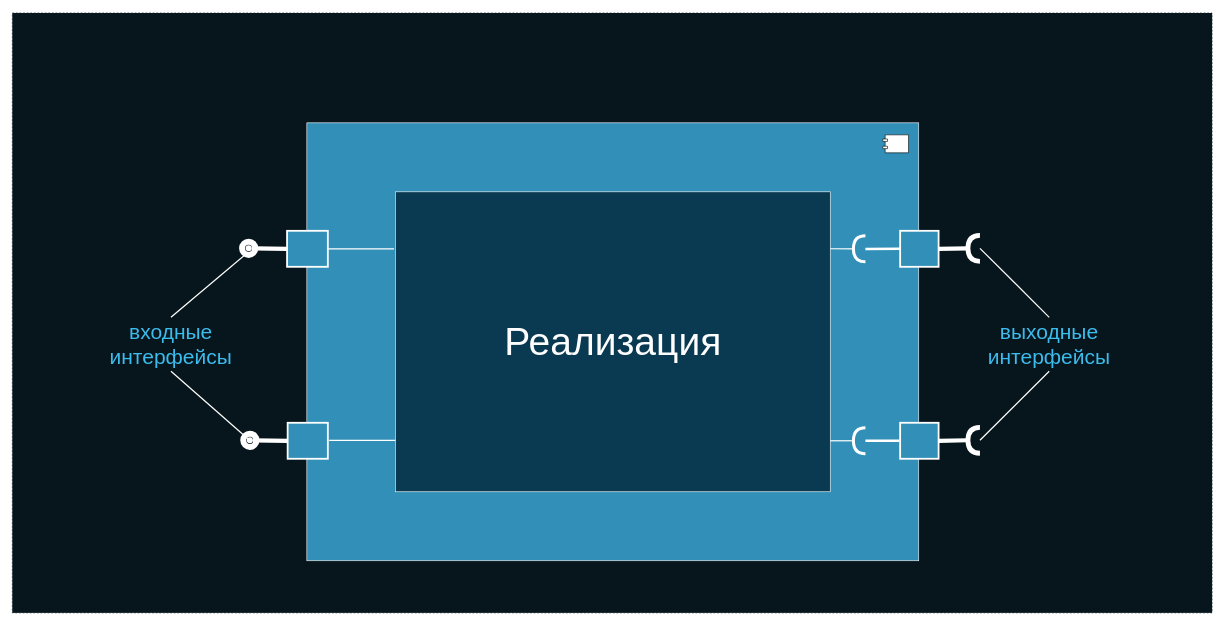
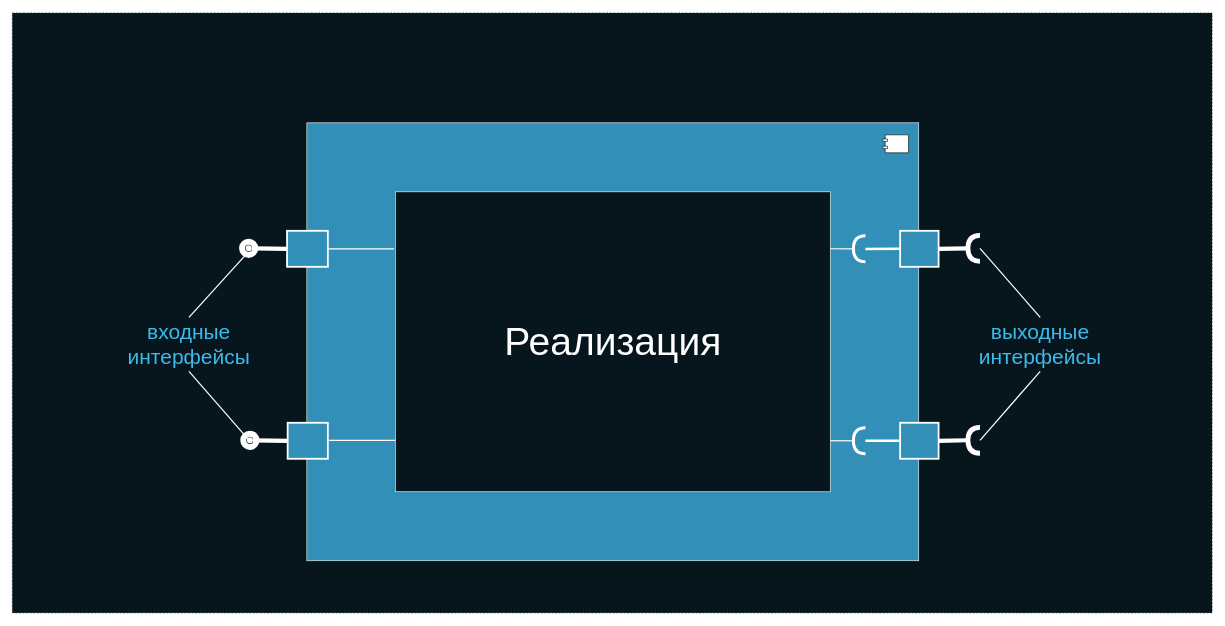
  <mxCell id="0" />
  <mxCell id="1" parent="0" />
  <mxCell id="2" value="rusfinancebank.ru" style="rounded=0;whiteSpace=wrap;html=1;fillColor=#07161C;fontSize=30;fontColor=#FFFFFF;strokeColor=#0C242E;dashed=1;" parent="1" vertex="1"><mxGeometry x="20" y="20.88" width="2000" height="1000" as="geometry" /></mxCell>
  <mxCell id="3" value="" style="rounded=0;orthogonalLoop=1;jettySize=auto;html=1;endArrow=none;endFill=0;fontSize=40;fontColor=#FFFFFF;strokeColor=#FFFFFF;strokeWidth=7;exitX=0;exitY=0.5;exitDx=0;exitDy=0;" parent="1" source="35" target="4" edge="1"><mxGeometry relative="1" as="geometry"><mxPoint x="221" y="569" as="sourcePoint" /><mxPoint x="391" y="569" as="targetPoint" /></mxGeometry></mxCell>
  <mxCell id="4" value="" style="ellipse;whiteSpace=wrap;html=1;fontFamily=Helvetica;fontSize=12;fontColor=#FFFFFF;align=center;strokeColor=#FFFFFF;fillColor=#ffffff;points=[];aspect=fixed;resizable=0;strokeWidth=22;" parent="1" vertex="1"><mxGeometry x="409" y="408.17" width="10" height="10" as="geometry" /></mxCell>
- <mxCell id="5" value="входные&lt;br style=&quot;font-size: 35px&quot;&gt;интерфейсы" style="text;html=1;strokeColor=none;fillColor=none;align=center;verticalAlign=middle;whiteSpace=wrap;rounded=0;fontSize=35;fontColor=#3CBBED;" parent="1" vertex="1"><mxGeometry x="170" y="528.17" width="229" height="90" as="geometry" /></mxCell>
+ <mxCell id="5" value="входные&lt;br style=&quot;font-size: 35px&quot;&gt;интерфейсы" style="text;html=1;strokeColor=none;fillColor=none;align=center;verticalAlign=middle;whiteSpace=wrap;rounded=0;fontSize=35;fontColor=#3CBBED;" parent="1" vertex="1"><mxGeometry x="200" y="528.17" width="229" height="90" as="geometry" /></mxCell>
  <mxCell id="6" value="" style="endArrow=none;html=1;strokeColor=#FFFFFF;strokeWidth=2;fontSize=33;fontColor=#3CBBED;entryX=0.371;entryY=1.186;entryDx=0;entryDy=0;entryPerimeter=0;exitX=0.5;exitY=0;exitDx=0;exitDy=0;" parent="1" source="5" target="4" edge="1"><mxGeometry width="50" height="50" relative="1" as="geometry"><mxPoint x="141" y="484" as="sourcePoint" /><mxPoint x="191" y="434" as="targetPoint" /></mxGeometry></mxCell>
  <mxCell id="7" value="" style="endArrow=none;html=1;strokeColor=#FFFFFF;strokeWidth=2;fontSize=33;fontColor=#3CBBED;entryX=0.214;entryY=0.296;entryDx=0;entryDy=0;entryPerimeter=0;exitX=0.5;exitY=1;exitDx=0;exitDy=0;" parent="1" source="5" target="37" edge="1"><mxGeometry width="50" height="50" relative="1" as="geometry"><mxPoint x="196" y="495.88" as="sourcePoint" /><mxPoint x="410.43" y="686.71" as="targetPoint" /></mxGeometry></mxCell>
- <mxCell id="8" value="выходные&lt;br style=&quot;font-size: 35px&quot;&gt;интерфейсы" style="text;html=1;strokeColor=none;fillColor=none;align=center;verticalAlign=middle;whiteSpace=wrap;rounded=0;fontSize=35;fontColor=#3CBBED;" parent="1" vertex="1"><mxGeometry x="1628" y="528.17" width="241" height="90" as="geometry" /></mxCell>
+ <mxCell id="8" value="выходные&lt;br style=&quot;font-size: 35px&quot;&gt;интерфейсы" style="text;html=1;strokeColor=none;fillColor=none;align=center;verticalAlign=middle;whiteSpace=wrap;rounded=0;fontSize=35;fontColor=#3CBBED;" parent="1" vertex="1"><mxGeometry x="1613" y="528.17" width="241" height="90" as="geometry" /></mxCell>
  <mxCell id="9" value="" style="endArrow=none;html=1;strokeColor=#FFFFFF;strokeWidth=2;fontSize=33;fontColor=#3CBBED;entryX=0;entryY=0.5;entryDx=0;entryDy=0;exitX=0.5;exitY=1;exitDx=0;exitDy=0;entryPerimeter=0;" parent="1" source="8" target="14" edge="1"><mxGeometry width="50" height="50" relative="1" as="geometry"><mxPoint x="266" y="575.88" as="sourcePoint" /><mxPoint x="420.43" y="696.71" as="targetPoint" /></mxGeometry></mxCell>
  <mxCell id="10" value="" style="endArrow=none;html=1;strokeColor=#FFFFFF;strokeWidth=2;fontSize=33;fontColor=#3CBBED;entryX=0;entryY=0.5;entryDx=0;entryDy=0;exitX=0.5;exitY=0;exitDx=0;exitDy=0;entryPerimeter=0;" parent="1" source="8" target="12" edge="1"><mxGeometry width="50" height="50" relative="1" as="geometry"><mxPoint x="1806" y="575.88" as="sourcePoint" /><mxPoint x="1595.703" y="705.668" as="targetPoint" /></mxGeometry></mxCell>
  <mxCell id="11" value="" style="group" parent="1" vertex="1" connectable="0"><mxGeometry x="1613" y="391.5" width="20" height="43.33" as="geometry" /></mxCell>
  <mxCell id="12" value="" style="shape=requiredInterface;html=1;verticalLabelPosition=bottom;strokeColor=#FFFFFF;strokeWidth=8;fontSize=33;fontColor=#3CBBED;rotation=-180;" parent="11" vertex="1"><mxGeometry width="20" height="43.33" as="geometry" /></mxCell>
  <mxCell id="13" value="" style="group" parent="1" vertex="1" connectable="0"><mxGeometry x="1613" y="711.5" width="20" height="43.33" as="geometry" /></mxCell>
  <mxCell id="14" value="" style="shape=requiredInterface;html=1;verticalLabelPosition=bottom;strokeColor=#FFFFFF;strokeWidth=8;fontSize=33;fontColor=#3CBBED;rotation=-180;" parent="13" vertex="1"><mxGeometry width="20" height="43.33" as="geometry" /></mxCell>
  <mxCell id="15" value="" style="rounded=0;orthogonalLoop=1;jettySize=auto;html=1;endArrow=none;endFill=0;fontSize=40;fontColor=#FFFFFF;strokeColor=#FFFFFF;strokeWidth=7;exitX=1;exitY=0.5;exitDx=0;exitDy=0;exitPerimeter=0;entryX=1;entryY=0.5;entryDx=0;entryDy=0;" parent="1" source="14" target="23" edge="1"><mxGeometry relative="1" as="geometry"><mxPoint x="531" y="424.83" as="sourcePoint" /><mxPoint x="1585.703" y="733.998" as="targetPoint" /></mxGeometry></mxCell>
  <mxCell id="16" value="" style="rounded=0;orthogonalLoop=1;jettySize=auto;html=1;endArrow=none;endFill=0;fontSize=40;fontColor=#FFFFFF;strokeColor=#FFFFFF;strokeWidth=4;exitX=0;exitY=0.5;exitDx=0;exitDy=0;" parent="1" edge="1"><mxGeometry relative="1" as="geometry"><mxPoint x="1469.762" y="413.998" as="sourcePoint" /><mxPoint x="1431" y="414.33" as="targetPoint" /></mxGeometry></mxCell>
  <mxCell id="17" value="" style="rounded=0;orthogonalLoop=1;jettySize=auto;html=1;endArrow=none;endFill=0;fontSize=40;fontColor=#FFFFFF;strokeColor=#FFFFFF;strokeWidth=7;exitX=1;exitY=0.5;exitDx=0;exitDy=0;exitPerimeter=0;entryX=1;entryY=0.5;entryDx=0;entryDy=0;" parent="1" source="12" target="22" edge="1"><mxGeometry relative="1" as="geometry"><mxPoint x="521" y="424.83" as="sourcePoint" /><mxPoint x="1585.703" y="413.998" as="targetPoint" /></mxGeometry></mxCell>
  <mxCell id="18" value="" style="group;labelPosition=center;verticalLabelPosition=top;align=center;verticalAlign=bottom;fillColor=none;" parent="1" vertex="1" connectable="0"><mxGeometry x="511" y="204" width="1084.08" height="738.33" as="geometry" /></mxCell>
  <mxCell id="19" value="&lt;p style=&quot;margin: 6px 0px 0px ; text-align: center ; font-size: 64px&quot;&gt;&lt;br&gt;&lt;/p&gt;" style="align=left;overflow=fill;html=1;dropTarget=0;strokeColor=#FFFFFF;fillColor=#3290B8;fontColor=#FFE599;" parent="18" vertex="1"><mxGeometry width="1020" height="730" as="geometry" /></mxCell>
  <mxCell id="20" value="" style="shape=component;jettyWidth=8;jettyHeight=4;" parent="19" vertex="1"><mxGeometry x="1" width="43" height="30" relative="1" as="geometry"><mxPoint x="-60" y="20" as="offset" /></mxGeometry></mxCell>
  <mxCell id="21" value="" style="rounded=0;orthogonalLoop=1;jettySize=auto;html=1;endArrow=none;endFill=0;fontSize=40;fontColor=#FFFFFF;strokeColor=#FFFFFF;strokeWidth=2;entryX=0;entryY=0.25;entryDx=0;entryDy=0;" parent="18" source="35" edge="1"><mxGeometry relative="1" as="geometry"><mxPoint x="10" y="212.5" as="sourcePoint" /><mxPoint y="202.5" as="targetPoint" /></mxGeometry></mxCell>
  <mxCell id="22" value="&lt;span style=&quot;font-family: monospace ; font-size: 0px&quot;&gt;%3CmxGraphModel%3E%3Croot%3E%3CmxCell%20id%3D%220%22%2F%3E%3CmxCell%20id%3D%221%22%20parent%3D%220%22%2F%3E%3CmxCell%20id%3D%222%22%20value%3D%22%22%20style%3D%22rounded%3D0%3BorthogonalLoop%3D1%3BjettySize%3Dauto%3Bhtml%3D1%3BendArrow%3Dnone%3BendFill%3D0%3BfontSize%3D40%3BfontColor%3D%23FFFFFF%3BstrokeColor%3D%23FFFFFF%3BstrokeWidth%3D4%3BexitX%3D0%3BexitY%3D0.5%3BexitDx%3D0%3BexitDy%3D0%3B%22%20edge%3D%221%22%20parent%3D%221%22%3E%3CmxGeometry%20relative%3D%221%22%20as%3D%22geometry%22%3E%3CmxPoint%20x%3D%22-999.62%22%20y%3D%22171.66%22%20as%3D%22sourcePoint%22%2F%3E%3CmxPoint%20x%3D%22-1029%22%20y%3D%22172%22%20as%3D%22targetPoint%22%2F%3E%3C%2FmxGeometry%3E%3C%2FmxCell%3E%3C%2Froot%3E%3C%2FmxGraphModel%3E&lt;/span&gt;&lt;span style=&quot;font-family: monospace ; font-size: 0px&quot;&gt;%3CmxGraphModel%3E%3Croot%3E%3CmxCell%20id%3D%220%22%2F%3E%3CmxCell%20id%3D%221%22%20parent%3D%220%22%2F%3E%3CmxCell%20id%3D%222%22%20value%3D%22%22%20style%3D%22rounded%3D0%3BorthogonalLoop%3D1%3BjettySize%3Dauto%3Bhtml%3D1%3BendArrow%3Dnone%3BendFill%3D0%3BfontSize%3D40%3BfontColor%3D%23FFFFFF%3BstrokeColor%3D%23FFFFFF%3BstrokeWidth%3D4%3BexitX%3D0%3BexitY%3D0.5%3BexitDx%3D0%3BexitDy%3D0%3B%22%20edge%3D%221%22%20parent%3D%221%22%3E%3CmxGeometry%20relative%3D%221%22%20as%3D%22geometry%22%3E%3CmxPoint%20x%3D%22-999.62%22%20y%3D%22171.66%22%20as%3D%22sourcePoint%22%2F%3E%3CmxPoint%20x%3D%22-1029%22%20y%3D%22172%22%20as%3D%22targetPoint%22%2F%3E%3C%2FmxGeometry%3E%3C%2FmxCell%3E%3C%2Froot%3E%3C%2FmxGraphModel%3E&lt;/span&gt;" style="rounded=0;whiteSpace=wrap;html=1;fillColor=#3290B8;strokeColor=#FFFFFF;strokeWidth=3;" parent="18" vertex="1"><mxGeometry x="989" y="180" width="64.08" height="60" as="geometry" /></mxCell>
  <mxCell id="23" value="" style="rounded=0;whiteSpace=wrap;html=1;fillColor=#3290B8;strokeColor=#FFFFFF;strokeWidth=3;" parent="18" vertex="1"><mxGeometry x="989" y="500" width="64.08" height="60" as="geometry" /></mxCell>
  <mxCell id="24" value="&lt;span style=&quot;font-family: monospace ; font-size: 0px&quot;&gt;%3CmxGraphModel%3E%3Croot%3E%3CmxCell%20id%3D%220%22%2F%3E%3CmxCell%20id%3D%221%22%20parent%3D%220%22%2F%3E%3CmxCell%20id%3D%222%22%20value%3D%22%22%20style%3D%22rounded%3D0%3BorthogonalLoop%3D1%3BjettySize%3Dauto%3Bhtml%3D1%3BendArrow%3Dnone%3BendFill%3D0%3BfontSize%3D40%3BfontColor%3D%23FFFFFF%3BstrokeColor%3D%23FFFFFF%3BstrokeWidth%3D4%3BexitX%3D0%3BexitY%3D0.5%3BexitDx%3D0%3BexitDy%3D0%3B%22%20edge%3D%221%22%20parent%3D%221%22%3E%3CmxGeometry%20relative%3D%221%22%20as%3D%22geometry%22%3E%3CmxPoint%20x%3D%22-999.62%22%20y%3D%22171.66%22%20as%3D%22sourcePoint%22%2F%3E%3CmxPoint%20x%3D%22-1029%22%20y%3D%22172%22%20as%3D%22targetPoint%22%2F%3E%3C%2FmxGeometry%3E%3C%2FmxCell%3E%3C%2Froot%3E%3C%2FmxGraphModel%3E&lt;/span&gt;&lt;span style=&quot;font-family: monospace ; font-size: 0px&quot;&gt;%3CmxGraphModel%3E%3Croot%3E%3CmxCell%20id%3D%220%22%2F%3E%3CmxCell%20id%3D%221%22%20parent%3D%220%22%2F%3E%3CmxCell%20id%3D%222%22%20value%3D%22%22%20style%3D%22rounded%3D0%3BorthogonalLoop%3D1%3BjettySize%3Dauto%3Bhtml%3D1%3BendArrow%3Dnone%3BendFill%3D0%3BfontSize%3D40%3BfontColor%3D%23FFFFFF%3BstrokeColor%3D%23FFFFFF%3BstrokeWidth%3D4%3BexitX%3D0%3BexitY%3D0.5%3BexitDx%3D0%3BexitDy%3D0%3B%22%20edge%3D%221%22%20parent%3D%221%22%3E%3CmxGeometry%20relative%3D%221%22%20as%3D%22geometry%22%3E%3CmxPoint%20x%3D%22-999.62%22%20y%3D%22171.66%22%20as%3D%22sourcePoint%22%2F%3E%3CmxPoint%20x%3D%22-1029%22%20y%3D%22172%22%20as%3D%22targetPoint%22%2F%3E%3C%2FmxGeometry%3E%3C%2FmxCell%3E%3C%2Froot%3E%3C%2FmxGraphModel%3E&lt;/span&gt;" style="rounded=0;whiteSpace=wrap;html=1;fillColor=#3290B8;strokeColor=#FFFFFF;strokeWidth=3;" parent="18" vertex="1"><mxGeometry x="-32" y="500.0" width="67" height="60" as="geometry" /></mxCell>
- <mxCell id="25" value="&lt;font color=&quot;#ffffff&quot;&gt;&lt;span style=&quot;font-size: 65px&quot;&gt;Реализация&lt;/span&gt;&lt;/font&gt;" style="rounded=0;whiteSpace=wrap;html=1;strokeColor=#FFFFFF;fillColor=#0A3A52;fontSize=44;" parent="18" vertex="1"><mxGeometry x="147.5" y="115" width="725" height="500" as="geometry" /></mxCell>
+ <mxCell id="25" value="&lt;font color=&quot;#ffffff&quot;&gt;&lt;span style=&quot;font-size: 65px&quot;&gt;Реализация&lt;/span&gt;&lt;/font&gt;" style="rounded=0;whiteSpace=wrap;html=1;strokeColor=#FFFFFF;fillColor=#07161c;fontSize=44;" parent="18" vertex="1"><mxGeometry x="147.5" y="115" width="725" height="500" as="geometry" /></mxCell>
  <mxCell id="26" value="" style="group;strokeWidth=1;" parent="18" vertex="1" connectable="0"><mxGeometry x="911.08" y="188.34" width="20" height="43.33" as="geometry" /></mxCell>
  <mxCell id="27" value="" style="shape=requiredInterface;html=1;verticalLabelPosition=bottom;strokeColor=#FFFFFF;strokeWidth=5;fontSize=33;fontColor=#3CBBED;rotation=-180;" parent="26" vertex="1"><mxGeometry width="20" height="43.33" as="geometry" /></mxCell>
  <mxCell id="28" value="" style="rounded=0;orthogonalLoop=1;jettySize=auto;html=1;endArrow=none;endFill=0;fontSize=40;fontColor=#FFFFFF;strokeColor=#FFFFFF;strokeWidth=4;exitX=0;exitY=0.5;exitDx=0;exitDy=0;" parent="26" source="22" edge="1"><mxGeometry relative="1" as="geometry"><mxPoint x="49.38" y="22.0" as="sourcePoint" /><mxPoint x="20" y="22" as="targetPoint" /></mxGeometry></mxCell>
  <mxCell id="29" value="" style="rounded=0;orthogonalLoop=1;jettySize=auto;html=1;endArrow=none;endFill=0;fontSize=40;fontColor=#FFFFFF;strokeColor=#FFFFFF;strokeWidth=2;exitX=1;exitY=0.5;exitDx=0;exitDy=0;exitPerimeter=0;entryX=1.002;entryY=0.112;entryDx=0;entryDy=0;entryPerimeter=0;" parent="18" source="27" edge="1"><mxGeometry relative="1" as="geometry"><mxPoint x="2400.08" y="327.72" as="sourcePoint" /><mxPoint x="872.5" y="209.92" as="targetPoint" /></mxGeometry></mxCell>
  <mxCell id="30" value="" style="group;strokeWidth=1;" parent="18" vertex="1" connectable="0"><mxGeometry x="919.0" y="500" width="20" height="43.33" as="geometry" /></mxCell>
  <mxCell id="31" value="" style="rounded=0;orthogonalLoop=1;jettySize=auto;html=1;endArrow=none;endFill=0;fontSize=40;fontColor=#FFFFFF;strokeColor=#FFFFFF;strokeWidth=4;exitX=0;exitY=0.5;exitDx=0;exitDy=0;entryX=0;entryY=0.5;entryDx=0;entryDy=0;entryPerimeter=0;" parent="30" target="33" edge="1"><mxGeometry relative="1" as="geometry"><mxPoint x="68.762" y="29.998" as="sourcePoint" /><mxPoint x="30" y="30.33" as="targetPoint" /></mxGeometry></mxCell>
  <mxCell id="32" value="" style="rounded=0;orthogonalLoop=1;jettySize=auto;html=1;endArrow=none;endFill=0;fontSize=40;fontColor=#FFFFFF;strokeColor=#FFFFFF;strokeWidth=2;exitX=1;exitY=0.5;exitDx=0;exitDy=0;exitPerimeter=0;entryX=1;entryY=0.83;entryDx=0;entryDy=0;entryPerimeter=0;" parent="18" source="33" target="25" edge="1"><mxGeometry relative="1" as="geometry"><mxPoint x="901.08" y="530.34" as="sourcePoint" /><mxPoint x="869" y="530" as="targetPoint" /></mxGeometry></mxCell>
  <mxCell id="33" value="" style="shape=requiredInterface;html=1;verticalLabelPosition=bottom;strokeColor=#FFFFFF;strokeWidth=5;fontSize=33;fontColor=#3CBBED;rotation=-180;" parent="18" vertex="1"><mxGeometry x="911.08" y="508.34" width="20" height="43.33" as="geometry" /></mxCell>
  <mxCell id="34" value="" style="rounded=0;orthogonalLoop=1;jettySize=auto;html=1;endArrow=none;endFill=0;fontSize=40;fontColor=#FFFFFF;strokeColor=#FFFFFF;strokeWidth=2;entryX=1;entryY=0.5;entryDx=0;entryDy=0;exitX=-0.003;exitY=0.19;exitDx=0;exitDy=0;exitPerimeter=0;" parent="18" edge="1"><mxGeometry relative="1" as="geometry"><mxPoint x="147.505" y="529.29" as="sourcePoint" /><mxPoint x="37.18" y="529.29" as="targetPoint" /></mxGeometry></mxCell>
  <mxCell id="35" value="&lt;span style=&quot;font-family: monospace ; font-size: 0px&quot;&gt;%3CmxGraphModel%3E%3Croot%3E%3CmxCell%20id%3D%220%22%2F%3E%3CmxCell%20id%3D%221%22%20parent%3D%220%22%2F%3E%3CmxCell%20id%3D%222%22%20value%3D%22%22%20style%3D%22rounded%3D0%3BorthogonalLoop%3D1%3BjettySize%3Dauto%3Bhtml%3D1%3BendArrow%3Dnone%3BendFill%3D0%3BfontSize%3D40%3BfontColor%3D%23FFFFFF%3BstrokeColor%3D%23FFFFFF%3BstrokeWidth%3D4%3BexitX%3D0%3BexitY%3D0.5%3BexitDx%3D0%3BexitDy%3D0%3B%22%20edge%3D%221%22%20parent%3D%221%22%3E%3CmxGeometry%20relative%3D%221%22%20as%3D%22geometry%22%3E%3CmxPoint%20x%3D%22-999.62%22%20y%3D%22171.66%22%20as%3D%22sourcePoint%22%2F%3E%3CmxPoint%20x%3D%22-1029%22%20y%3D%22172%22%20as%3D%22targetPoint%22%2F%3E%3C%2FmxGeometry%3E%3C%2FmxCell%3E%3C%2Froot%3E%3C%2FmxGraphModel%3E&lt;/span&gt;&lt;span style=&quot;font-family: monospace ; font-size: 0px&quot;&gt;%3CmxGraphModel%3E%3Croot%3E%3CmxCell%20id%3D%220%22%2F%3E%3CmxCell%20id%3D%221%22%20parent%3D%220%22%2F%3E%3CmxCell%20id%3D%222%22%20value%3D%22%22%20style%3D%22rounded%3D0%3BorthogonalLoop%3D1%3BjettySize%3Dauto%3Bhtml%3D1%3BendArrow%3Dnone%3BendFill%3D0%3BfontSize%3D40%3BfontColor%3D%23FFFFFF%3BstrokeColor%3D%23FFFFFF%3BstrokeWidth%3D4%3BexitX%3D0%3BexitY%3D0.5%3BexitDx%3D0%3BexitDy%3D0%3B%22%20edge%3D%221%22%20parent%3D%221%22%3E%3CmxGeometry%20relative%3D%221%22%20as%3D%22geometry%22%3E%3CmxPoint%20x%3D%22-999.62%22%20y%3D%22171.66%22%20as%3D%22sourcePoint%22%2F%3E%3CmxPoint%20x%3D%22-1029%22%20y%3D%22172%22%20as%3D%22targetPoint%22%2F%3E%3C%2FmxGeometry%3E%3C%2FmxCell%3E%3C%2Froot%3E%3C%2FmxGraphModel%3E&lt;/span&gt;" style="rounded=0;whiteSpace=wrap;html=1;fillColor=#3290B8;strokeColor=#FFFFFF;strokeWidth=3;" parent="1" vertex="1"><mxGeometry x="478" y="384" width="68" height="60" as="geometry" /></mxCell>
  <mxCell id="36" value="" style="rounded=0;orthogonalLoop=1;jettySize=auto;html=1;endArrow=none;endFill=0;fontSize=40;fontColor=#FFFFFF;strokeColor=#FFFFFF;strokeWidth=7;exitX=0;exitY=0.5;exitDx=0;exitDy=0;" parent="1" source="24" target="37" edge="1"><mxGeometry relative="1" as="geometry"><mxPoint x="223" y="889" as="sourcePoint" /><mxPoint x="393" y="889" as="targetPoint" /></mxGeometry></mxCell>
  <mxCell id="37" value="" style="ellipse;whiteSpace=wrap;html=1;fontFamily=Helvetica;fontSize=12;fontColor=#FFFFFF;align=center;strokeColor=#FFFFFF;fillColor=#ffffff;points=[];aspect=fixed;resizable=0;strokeWidth=22;" parent="1" vertex="1"><mxGeometry x="411" y="728.17" width="10" height="10" as="geometry" /></mxCell>
  <mxCell id="38" value="" style="rounded=0;orthogonalLoop=1;jettySize=auto;html=1;endArrow=none;endFill=0;fontSize=40;fontColor=#FFFFFF;strokeColor=#FFFFFF;strokeWidth=2;entryX=1;entryY=0.5;entryDx=0;entryDy=0;exitX=-0.003;exitY=0.19;exitDx=0;exitDy=0;exitPerimeter=0;" parent="1" source="25" target="35" edge="1"><mxGeometry relative="1" as="geometry"><mxPoint x="69" y="587.12" as="sourcePoint" /><mxPoint x="-72.3" y="587.12" as="targetPoint" /></mxGeometry></mxCell>
